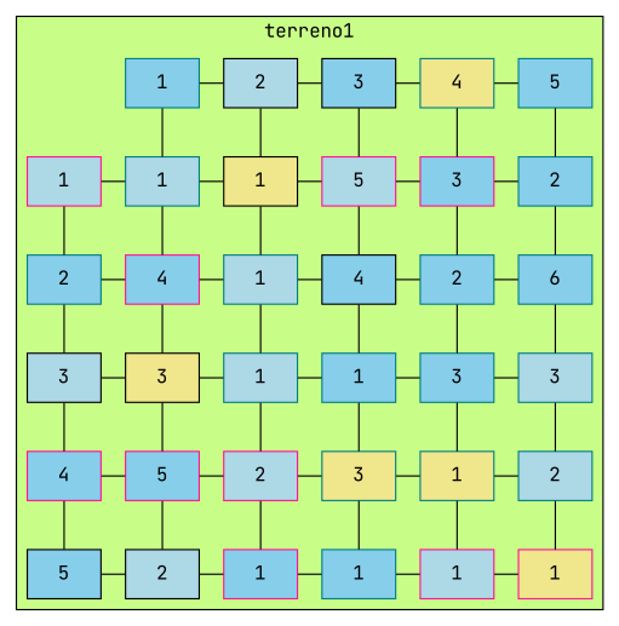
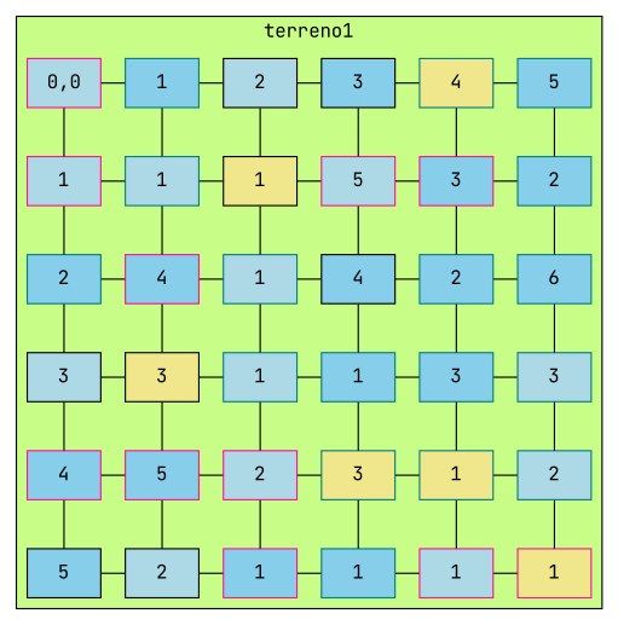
  digraph {
    fontname="JetBrains Mono"
    node [fillcolor=skyblue shape=box style=filled color=teal fontname="JetBrains Mono" group=2]
    edge [dir=none fontname="JetBrains Mono"]
+   n1 [fillcolor=lightblue label="0,0" color=deeppink group=""]
    n2 [label=1]
    n3 [fillcolor=lightblue group=3 label=2 color=black]
    n4 [group=4 label=3 color=black]
    n5 [fillcolor=khaki group=5 label=4]
    n6 [group=6 label=5]
    n7 [fillcolor=lightblue group=1 label=1 color=deeppink]
    n8 [fillcolor=lightblue label=1]
    n9 [fillcolor=khaki group=3 label=1 color=black]
    n10 [fillcolor=lightblue group=4 label=5 color=deeppink]
    n11 [group=5 label=3 color=deeppink]
    n12 [group=6 label=2]
    n13 [group=1 label=2]
    n14 [label=4 color=deeppink]
    n15 [fillcolor=lightblue group=3 label=1]
    n16 [group=4 label=4 color=black]
    n17 [group=5 label=2]
    n18 [group=6 label=6]
    n19 [fillcolor=lightblue group=1 label=3 color=black]
    n20 [fillcolor=khaki label=3 color=black]
    n21 [fillcolor=lightblue group=3 label=1]
    n22 [group=4 label=1]
    n23 [group=5 label=3]
    n24 [fillcolor=lightblue group=6 label=3]
    n25 [group=1 label=4 color=deeppink]
    n26 [label=5 color=deeppink]
    n27 [fillcolor=lightblue group=3 label=2 color=deeppink]
    n28 [fillcolor=khaki group=4 label=3]
    n29 [fillcolor=khaki group=5 label=1]
    n30 [fillcolor=lightblue group=6 label=2]
    n31 [group=1 label=5 color=black]
    n32 [fillcolor=lightblue label=2 color=black]
    n33 [group=3 label=1 color=deeppink]
    n34 [group=4 label=1]
    n35 [fillcolor=lightblue group=5 label=1 color=deeppink]
    n36 [fillcolor=khaki group=6 label=1 color=deeppink]
    subgraph cluster_1 {
      bgcolor="#C8FD88"
      label=terreno1
      subgraph sub_2 {
        bgcolor="#C8FD88"
        label=terreno1
        rank=same
+       n1
        n2
        n3
        n4
        n5
        n6
      }
      subgraph sub_3 {
        bgcolor="#C8FD88"
        label=terreno1
        rank=same
        n7
        n8
        n9
        n10
        n11
        n12
      }
      subgraph sub_4 {
        bgcolor="#C8FD88"
        label=terreno1
        rank=same
        n13
        n14
        n15
        n16
        n17
        n18
      }
      subgraph sub_5 {
        bgcolor="#C8FD88"
        label=terreno1
        rank=same
        n19
        n20
        n21
        n22
        n23
        n24
      }
      subgraph sub_6 {
        bgcolor="#C8FD88"
        label=terreno1
        rank=same
        n25
        n26
        n27
        n28
        n29
        n30
      }
      subgraph sub_7 {
        bgcolor="#C8FD88"
        label=terreno1
        rank=same
        n31
        n32
        n33
        n34
        n35
        n36
      }
    }
+   n1 -> n2
+   n1 -> n7
    n2 -> n3
    n2 -> n8
    n3 -> n4
    n3 -> n9
    n4 -> n5
    n4 -> n10
    n5 -> n6
    n5 -> n11
    n6 -> n12
    n7 -> n8
    n7 -> n13
    n8 -> n9
    n8 -> n14
    n9 -> n10
    n9 -> n15
    n10 -> n11
    n10 -> n16
    n11 -> n12
    n11 -> n17
    n12 -> n18
    n13 -> n14
    n13 -> n19
    n14 -> n15
    n14 -> n20
    n15 -> n16
    n15 -> n21
    n16 -> n17
    n16 -> n22
    n17 -> n18
    n17 -> n23
    n18 -> n24
    n19 -> n20
    n19 -> n25
    n20 -> n21
    n20 -> n26
    n21 -> n22
    n21 -> n27
    n22 -> n23
    n22 -> n28
    n23 -> n24
    n23 -> n29
    n24 -> n30
    n25 -> n26
    n25 -> n31
    n26 -> n27
    n26 -> n32
    n27 -> n28
    n27 -> n33
    n28 -> n29
    n28 -> n34
    n29 -> n30
    n29 -> n35
    n30 -> n36
    n31 -> n32
    n32 -> n33
    n33 -> n34
    n34 -> n35
    n35 -> n36
  }
